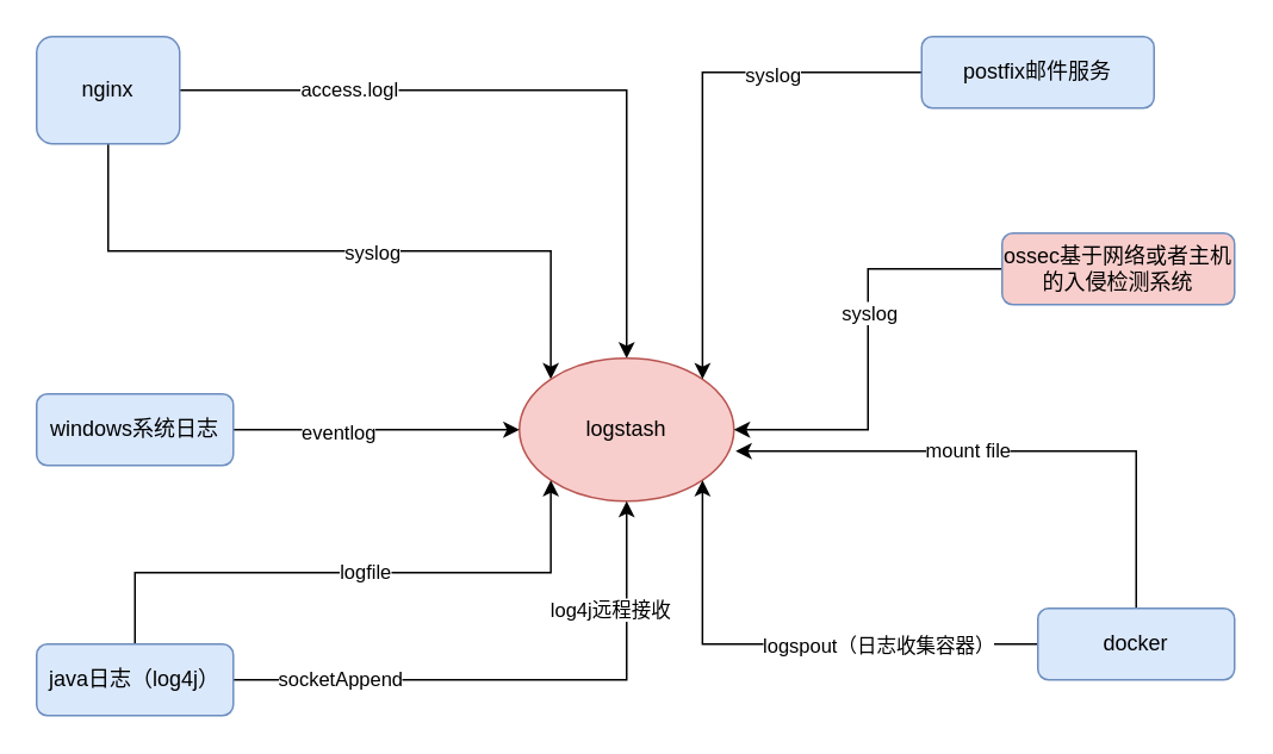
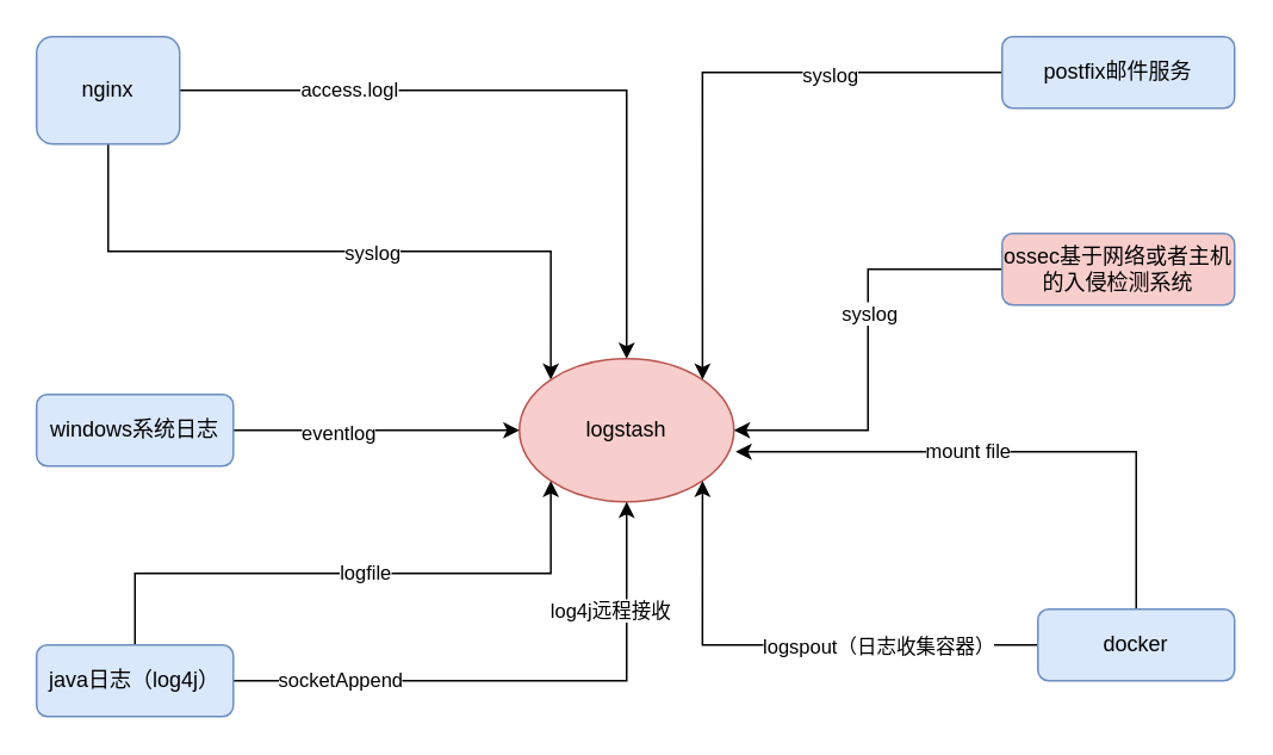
  <mxCell id="0" />
  <mxCell id="1" parent="0" />
  <mxCell id="2" style="edgeStyle=orthogonalEdgeStyle;rounded=0;orthogonalLoop=1;jettySize=auto;html=1;" edge="1" parent="1" source="6" target="7"><mxGeometry relative="1" as="geometry"><mxPoint x="170" y="10" as="targetPoint" /></mxGeometry></mxCell>
  <mxCell id="3" value="access.logl" style="edgeLabel;html=1;align=center;verticalAlign=middle;resizable=0;points=[];" vertex="1" connectable="0" parent="2"><mxGeometry x="-0.532" y="1" relative="1" as="geometry"><mxPoint as="offset" /></mxGeometry></mxCell>
  <mxCell id="4" style="edgeStyle=orthogonalEdgeStyle;rounded=0;orthogonalLoop=1;jettySize=auto;html=1;entryX=0;entryY=0;entryDx=0;entryDy=0;exitX=0.5;exitY=1;exitDx=0;exitDy=0;" edge="1" parent="1" source="6" target="7"><mxGeometry relative="1" as="geometry" /></mxCell>
  <mxCell id="5" value="syslog" style="edgeLabel;html=1;align=center;verticalAlign=middle;resizable=0;points=[];" vertex="1" connectable="0" parent="4"><mxGeometry x="-0.649" relative="1" as="geometry"><mxPoint x="140" as="offset" /></mxGeometry></mxCell>
  <mxCell id="6" value="nginx" style="rounded=1;whiteSpace=wrap;html=1;fillColor=#dae8fc;strokeColor=#6c8ebf;" vertex="1" parent="1"><mxGeometry x="20" y="20" width="80" height="60" as="geometry" /></mxCell>
  <mxCell id="7" value="logstash" style="ellipse;whiteSpace=wrap;html=1;fillColor=#f8cecc;strokeColor=#b85450;" vertex="1" parent="1"><mxGeometry x="290" y="200" width="120" height="80" as="geometry" /></mxCell>
  <mxCell id="8" style="edgeStyle=orthogonalEdgeStyle;rounded=0;orthogonalLoop=1;jettySize=auto;html=1;entryX=1;entryY=0;entryDx=0;entryDy=0;" edge="1" parent="1" source="10" target="7"><mxGeometry relative="1" as="geometry" /></mxCell>
  <mxCell id="9" value="syslog" style="edgeLabel;html=1;align=center;verticalAlign=middle;resizable=0;points=[];" vertex="1" connectable="0" parent="8"><mxGeometry x="-0.429" y="1" relative="1" as="geometry"><mxPoint as="offset" /></mxGeometry></mxCell>
- <mxCell id="10" value="postfix邮件服务" style="rounded=1;whiteSpace=wrap;html=1;fillColor=#dae8fc;strokeColor=#6c8ebf;" vertex="1" parent="1"><mxGeometry x="515" y="20" width="130" height="40" as="geometry" /></mxCell>
+ <mxCell id="10" value="postfix邮件服务" style="rounded=1;whiteSpace=wrap;html=1;fillColor=#dae8fc;strokeColor=#6c8ebf;" vertex="1" parent="1"><mxGeometry x="560" y="20" width="130" height="40" as="geometry" /></mxCell>
  <mxCell id="11" style="edgeStyle=orthogonalEdgeStyle;rounded=0;orthogonalLoop=1;jettySize=auto;html=1;entryX=1;entryY=0.5;entryDx=0;entryDy=0;" edge="1" parent="1" source="13" target="7"><mxGeometry relative="1" as="geometry" /></mxCell>
  <mxCell id="12" value="syslog" style="edgeLabel;html=1;align=center;verticalAlign=middle;resizable=0;points=[];" vertex="1" connectable="0" parent="11"><mxGeometry x="-0.375" y="24" relative="1" as="geometry"><mxPoint x="-24" y="24" as="offset" /></mxGeometry></mxCell>
  <mxCell id="13" value="ossec基于网络或者主机的入侵检测系统" style="rounded=1;whiteSpace=wrap;html=1;fillColor=#f8cecc;strokeColor=#6c8ebf;" vertex="1" parent="1"><mxGeometry x="560" y="130" width="130" height="40" as="geometry" /></mxCell>
  <mxCell id="14" style="edgeStyle=orthogonalEdgeStyle;rounded=0;orthogonalLoop=1;jettySize=auto;html=1;" edge="1" parent="1" source="16" target="7"><mxGeometry relative="1" as="geometry" /></mxCell>
  <mxCell id="15" value="eventlog" style="edgeLabel;html=1;align=center;verticalAlign=middle;resizable=0;points=[];" vertex="1" connectable="0" parent="14"><mxGeometry x="-0.275" y="-1" relative="1" as="geometry"><mxPoint as="offset" /></mxGeometry></mxCell>
  <mxCell id="16" value="windows系统日志" style="rounded=1;whiteSpace=wrap;html=1;fillColor=#dae8fc;strokeColor=#6c8ebf;" vertex="1" parent="1"><mxGeometry x="20" y="220" width="110" height="40" as="geometry" /></mxCell>
  <mxCell id="17" value="socketAppend" style="edgeStyle=orthogonalEdgeStyle;rounded=0;orthogonalLoop=1;jettySize=auto;html=1;entryX=0.5;entryY=1;entryDx=0;entryDy=0;" edge="1" parent="1" source="22" target="7"><mxGeometry x="-0.625" relative="1" as="geometry"><mxPoint as="offset" /></mxGeometry></mxCell>
  <mxCell id="18" value="&lt;span style=&quot;color: rgba(0 , 0 , 0 , 0) ; font-family: monospace ; font-size: 0px ; background-color: rgb(248 , 249 , 250)&quot;&gt;%3CmxGraphModel%3E%3Croot%3E%3CmxCell%20id%3D%220%22%2F%3E%3CmxCell%20id%3D%221%22%20parent%3D%220%22%2F%3E%3CmxCell%20id%3D%222%22%20value%3D%22windows%E7%B3%BB%E7%BB%9F%E6%97%A5%E5%BF%97%22%20style%3D%22rounded%3D1%3BwhiteSpace%3Dwrap%3Bhtml%3D1%3BfillColor%3D%23dae8fc%3BstrokeColor%3D%236c8ebf%3B%22%20vertex%3D%221%22%20parent%3D%221%22%3E%3CmxGeometry%20x%3D%2260%22%20y%3D%22290%22%20width%3D%22110%22%20height%3D%2240%22%20as%3D%22geometry%22%2F%3E%3C%2FmxCell%3E%3C%2Froot%3E%3C%2FmxGraphModel%3E&lt;/span&gt;" style="edgeLabel;html=1;align=center;verticalAlign=middle;resizable=0;points=[];" vertex="1" connectable="0" parent="17"><mxGeometry x="-0.619" y="3" relative="1" as="geometry"><mxPoint as="offset" /></mxGeometry></mxCell>
  <mxCell id="19" value="log4j远程接收" style="edgeLabel;html=1;align=center;verticalAlign=middle;resizable=0;points=[];" vertex="1" connectable="0" parent="17"><mxGeometry x="-0.206" y="1" relative="1" as="geometry"><mxPoint x="83" y="-39" as="offset" /></mxGeometry></mxCell>
  <mxCell id="20" style="edgeStyle=orthogonalEdgeStyle;rounded=0;orthogonalLoop=1;jettySize=auto;html=1;entryX=0;entryY=1;entryDx=0;entryDy=0;exitX=0.5;exitY=0;exitDx=0;exitDy=0;" edge="1" parent="1" source="22" target="7"><mxGeometry relative="1" as="geometry"><mxPoint x="75" y="350" as="sourcePoint" /></mxGeometry></mxCell>
  <mxCell id="21" value="logfile" style="edgeLabel;html=1;align=center;verticalAlign=middle;resizable=0;points=[];" vertex="1" connectable="0" parent="20"><mxGeometry x="0.037" y="1" relative="1" as="geometry"><mxPoint as="offset" /></mxGeometry></mxCell>
  <mxCell id="22" value="java日志（log4j）" style="rounded=1;whiteSpace=wrap;html=1;fillColor=#dae8fc;strokeColor=#6c8ebf;" vertex="1" parent="1"><mxGeometry x="20" y="360" width="110" height="40" as="geometry" /></mxCell>
  <mxCell id="23" style="edgeStyle=orthogonalEdgeStyle;rounded=0;orthogonalLoop=1;jettySize=auto;html=1;entryX=1;entryY=1;entryDx=0;entryDy=0;" edge="1" parent="1" source="27" target="7"><mxGeometry relative="1" as="geometry" /></mxCell>
  <mxCell id="24" value="logspout（日志收集容器）" style="edgeLabel;html=1;align=center;verticalAlign=middle;resizable=0;points=[];" vertex="1" connectable="0" parent="23"><mxGeometry x="0.038" y="1" relative="1" as="geometry"><mxPoint x="55" y="-1" as="offset" /></mxGeometry></mxCell>
  <mxCell id="25" style="edgeStyle=orthogonalEdgeStyle;rounded=0;orthogonalLoop=1;jettySize=auto;html=1;entryX=1.008;entryY=0.65;entryDx=0;entryDy=0;entryPerimeter=0;exitX=0.5;exitY=0;exitDx=0;exitDy=0;" edge="1" parent="1" source="27" target="7"><mxGeometry relative="1" as="geometry" /></mxCell>
  <mxCell id="26" value="mount file" style="edgeLabel;html=1;align=center;verticalAlign=middle;resizable=0;points=[];" vertex="1" connectable="0" parent="25"><mxGeometry x="0.173" y="-1" relative="1" as="geometry"><mxPoint as="offset" /></mxGeometry></mxCell>
  <mxCell id="27" value="docker" style="rounded=1;whiteSpace=wrap;html=1;fillColor=#dae8fc;strokeColor=#6c8ebf;" vertex="1" parent="1"><mxGeometry x="580" y="340" width="110" height="40" as="geometry" /></mxCell>
